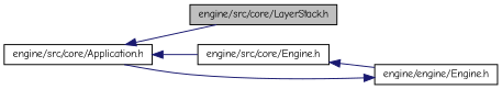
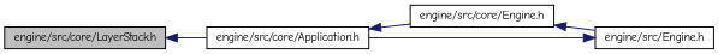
  digraph {
    fontname="Comic Neue"
    rankdir=LR
    node [color=black fillcolor=white fontname="Comic Neue" fontsize=10 shape=record style=filled]
    edge [color=midnightblue dir=back fontname="Comic Neue" fontsize=10 labelfontname=Helvetica labelfontsize=10 style=solid]
    n1 [fillcolor=grey75 fontcolor=black height=0.2 label="engine/src/core/LayerStack.h" width=0.4]
    n2 [height=0.2 label="engine/src/core/Application.h" width=0.4]
    n3 [height=0.2 label="engine/src/core/Engine.h" width=0.4]
-   n4 [height=0.2 label="engine/engine/Engine.h" width=0.4]
-   n2 -> n1
+   n4 [height=0.2 label="engine/src/Engine.h" width=0.4]
+   n1 -> n2
    n2 -> n3
    n3 -> n4
    n4 -> n2
  }
